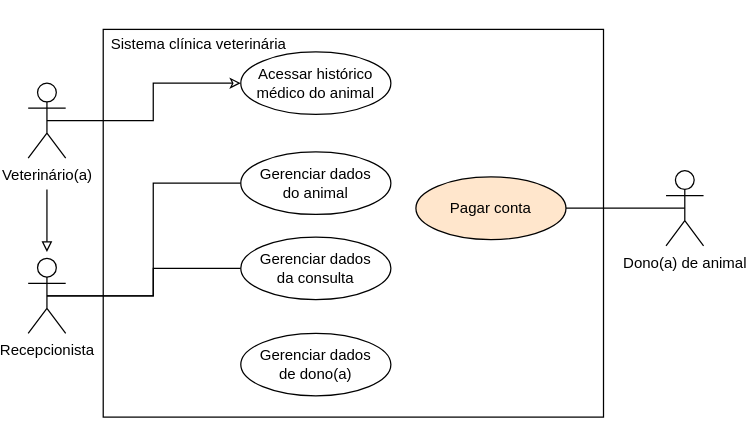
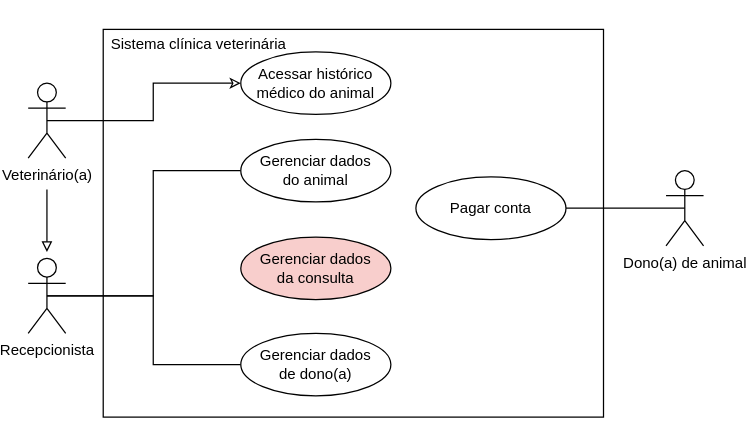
  <mxCell id="0" />
  <mxCell id="1" parent="0" />
  <mxCell id="2" value="" style="rounded=0;whiteSpace=wrap;html=1;" vertex="1" parent="1"><mxGeometry x="80" y="23" width="400" height="310" as="geometry" /></mxCell>
- <mxCell id="3" style="edgeStyle=orthogonalEdgeStyle;rounded=0;orthogonalLoop=1;jettySize=auto;html=1;exitX=0.5;exitY=0.5;exitDx=0;exitDy=0;exitPerimeter=0;entryX=0;entryY=0.5;entryDx=0;entryDy=0;endArrow=none;endFill=0;" edge="1" parent="1" source="5" target="11"><mxGeometry relative="1" as="geometry" /></mxCell>
+ <mxCell id="3" style="edgeStyle=orthogonalEdgeStyle;rounded=0;orthogonalLoop=1;jettySize=auto;html=1;exitX=0.5;exitY=0.5;exitDx=0;exitDy=0;exitPerimeter=0;endArrow=none;endFill=0;" edge="1" parent="1" source="5" target="12"><mxGeometry relative="1" as="geometry" /></mxCell>
  <mxCell id="4" style="edgeStyle=orthogonalEdgeStyle;rounded=0;orthogonalLoop=1;jettySize=auto;html=1;exitX=0.5;exitY=0.5;exitDx=0;exitDy=0;exitPerimeter=0;entryX=0;entryY=0.5;entryDx=0;entryDy=0;endArrow=none;endFill=0;" edge="1" parent="1" source="5" target="10"><mxGeometry relative="1" as="geometry" /></mxCell>
  <mxCell id="5" value="&lt;div&gt;Recepcionista&lt;/div&gt;" style="shape=umlActor;verticalLabelPosition=bottom;verticalAlign=top;html=1;outlineConnect=0;" vertex="1" parent="1"><mxGeometry x="20" y="206" width="30" height="60" as="geometry" /></mxCell>
  <mxCell id="6" style="edgeStyle=orthogonalEdgeStyle;rounded=0;orthogonalLoop=1;jettySize=auto;html=1;exitX=0.5;exitY=0.5;exitDx=0;exitDy=0;exitPerimeter=0;endArrow=classic;endFill=0;" edge="1" parent="1" source="7" target="14"><mxGeometry relative="1" as="geometry" /></mxCell>
  <mxCell id="7" value="Veterinário(a)" style="shape=umlActor;verticalLabelPosition=bottom;verticalAlign=top;html=1;outlineConnect=0;" vertex="1" parent="1"><mxGeometry x="20" y="66" width="30" height="60" as="geometry" /></mxCell>
  <mxCell id="8" style="edgeStyle=orthogonalEdgeStyle;rounded=0;orthogonalLoop=1;jettySize=auto;html=1;exitX=0.5;exitY=0.5;exitDx=0;exitDy=0;exitPerimeter=0;entryX=1;entryY=0.5;entryDx=0;entryDy=0;endArrow=none;endFill=0;" edge="1" parent="1" source="9" target="13"><mxGeometry relative="1" as="geometry" /></mxCell>
  <mxCell id="9" value="Dono(a) de animal" style="shape=umlActor;verticalLabelPosition=bottom;verticalAlign=top;html=1;outlineConnect=0;" vertex="1" parent="1"><mxGeometry x="530" y="136" width="30" height="60" as="geometry" /></mxCell>
- <mxCell id="10" value="&lt;div&gt;Gerenciar dados&lt;/div&gt;&lt;div&gt;do animal&lt;br&gt;&lt;/div&gt;" style="ellipse;whiteSpace=wrap;html=1;" vertex="1" parent="1"><mxGeometry x="190" y="121" width="120" height="50" as="geometry" /></mxCell>
- <mxCell id="11" value="&lt;div&gt;Gerenciar dados&lt;/div&gt;&lt;div&gt;da consulta&lt;br&gt;&lt;/div&gt;" style="ellipse;whiteSpace=wrap;html=1;" vertex="1" parent="1"><mxGeometry x="190" y="189" width="120" height="50" as="geometry" /></mxCell>
+ <mxCell id="10" value="&lt;div&gt;Gerenciar dados&lt;/div&gt;&lt;div&gt;do animal&lt;br&gt;&lt;/div&gt;" style="ellipse;whiteSpace=wrap;html=1;" vertex="1" parent="1"><mxGeometry x="190" y="111" width="120" height="50" as="geometry" /></mxCell>
+ <mxCell id="11" value="&lt;div&gt;Gerenciar dados&lt;/div&gt;&lt;div&gt;da consulta&lt;br&gt;&lt;/div&gt;" style="ellipse;whiteSpace=wrap;html=1;fillColor=#f8cecc;" vertex="1" parent="1"><mxGeometry x="190" y="189" width="120" height="50" as="geometry" /></mxCell>
  <mxCell id="12" value="&lt;div&gt;Gerenciar dados&lt;/div&gt;&lt;div&gt;de dono(a)&lt;br&gt;&lt;/div&gt;" style="ellipse;whiteSpace=wrap;html=1;" vertex="1" parent="1"><mxGeometry x="190" y="266" width="120" height="50" as="geometry" /></mxCell>
- <mxCell id="13" value="Pagar conta" style="ellipse;whiteSpace=wrap;html=1;fillColor=#ffe6cc;" vertex="1" parent="1"><mxGeometry x="330" y="141" width="120" height="50" as="geometry" /></mxCell>
+ <mxCell id="13" value="Pagar conta" style="ellipse;whiteSpace=wrap;html=1;" vertex="1" parent="1"><mxGeometry x="330" y="141" width="120" height="50" as="geometry" /></mxCell>
  <mxCell id="14" value="&lt;div&gt;Acessar histórico&lt;/div&gt;&lt;div&gt;médico do animal&lt;br&gt;&lt;/div&gt;" style="ellipse;whiteSpace=wrap;html=1;" vertex="1" parent="1"><mxGeometry x="190" y="41" width="120" height="50" as="geometry" /></mxCell>
  <mxCell id="15" style="edgeStyle=orthogonalEdgeStyle;rounded=0;orthogonalLoop=1;jettySize=auto;html=1;endArrow=block;endFill=0;" edge="1" parent="1"><mxGeometry relative="1" as="geometry"><mxPoint x="35" y="151" as="sourcePoint" /><mxPoint x="35" y="201" as="targetPoint" /></mxGeometry></mxCell>
  <mxCell id="16" value="Sistema clínica veterinária" style="text;html=1;align=center;verticalAlign=middle;whiteSpace=wrap;rounded=0;" vertex="1" parent="1"><mxGeometry x="75" y="20" width="163" height="30" as="geometry" /></mxCell>
